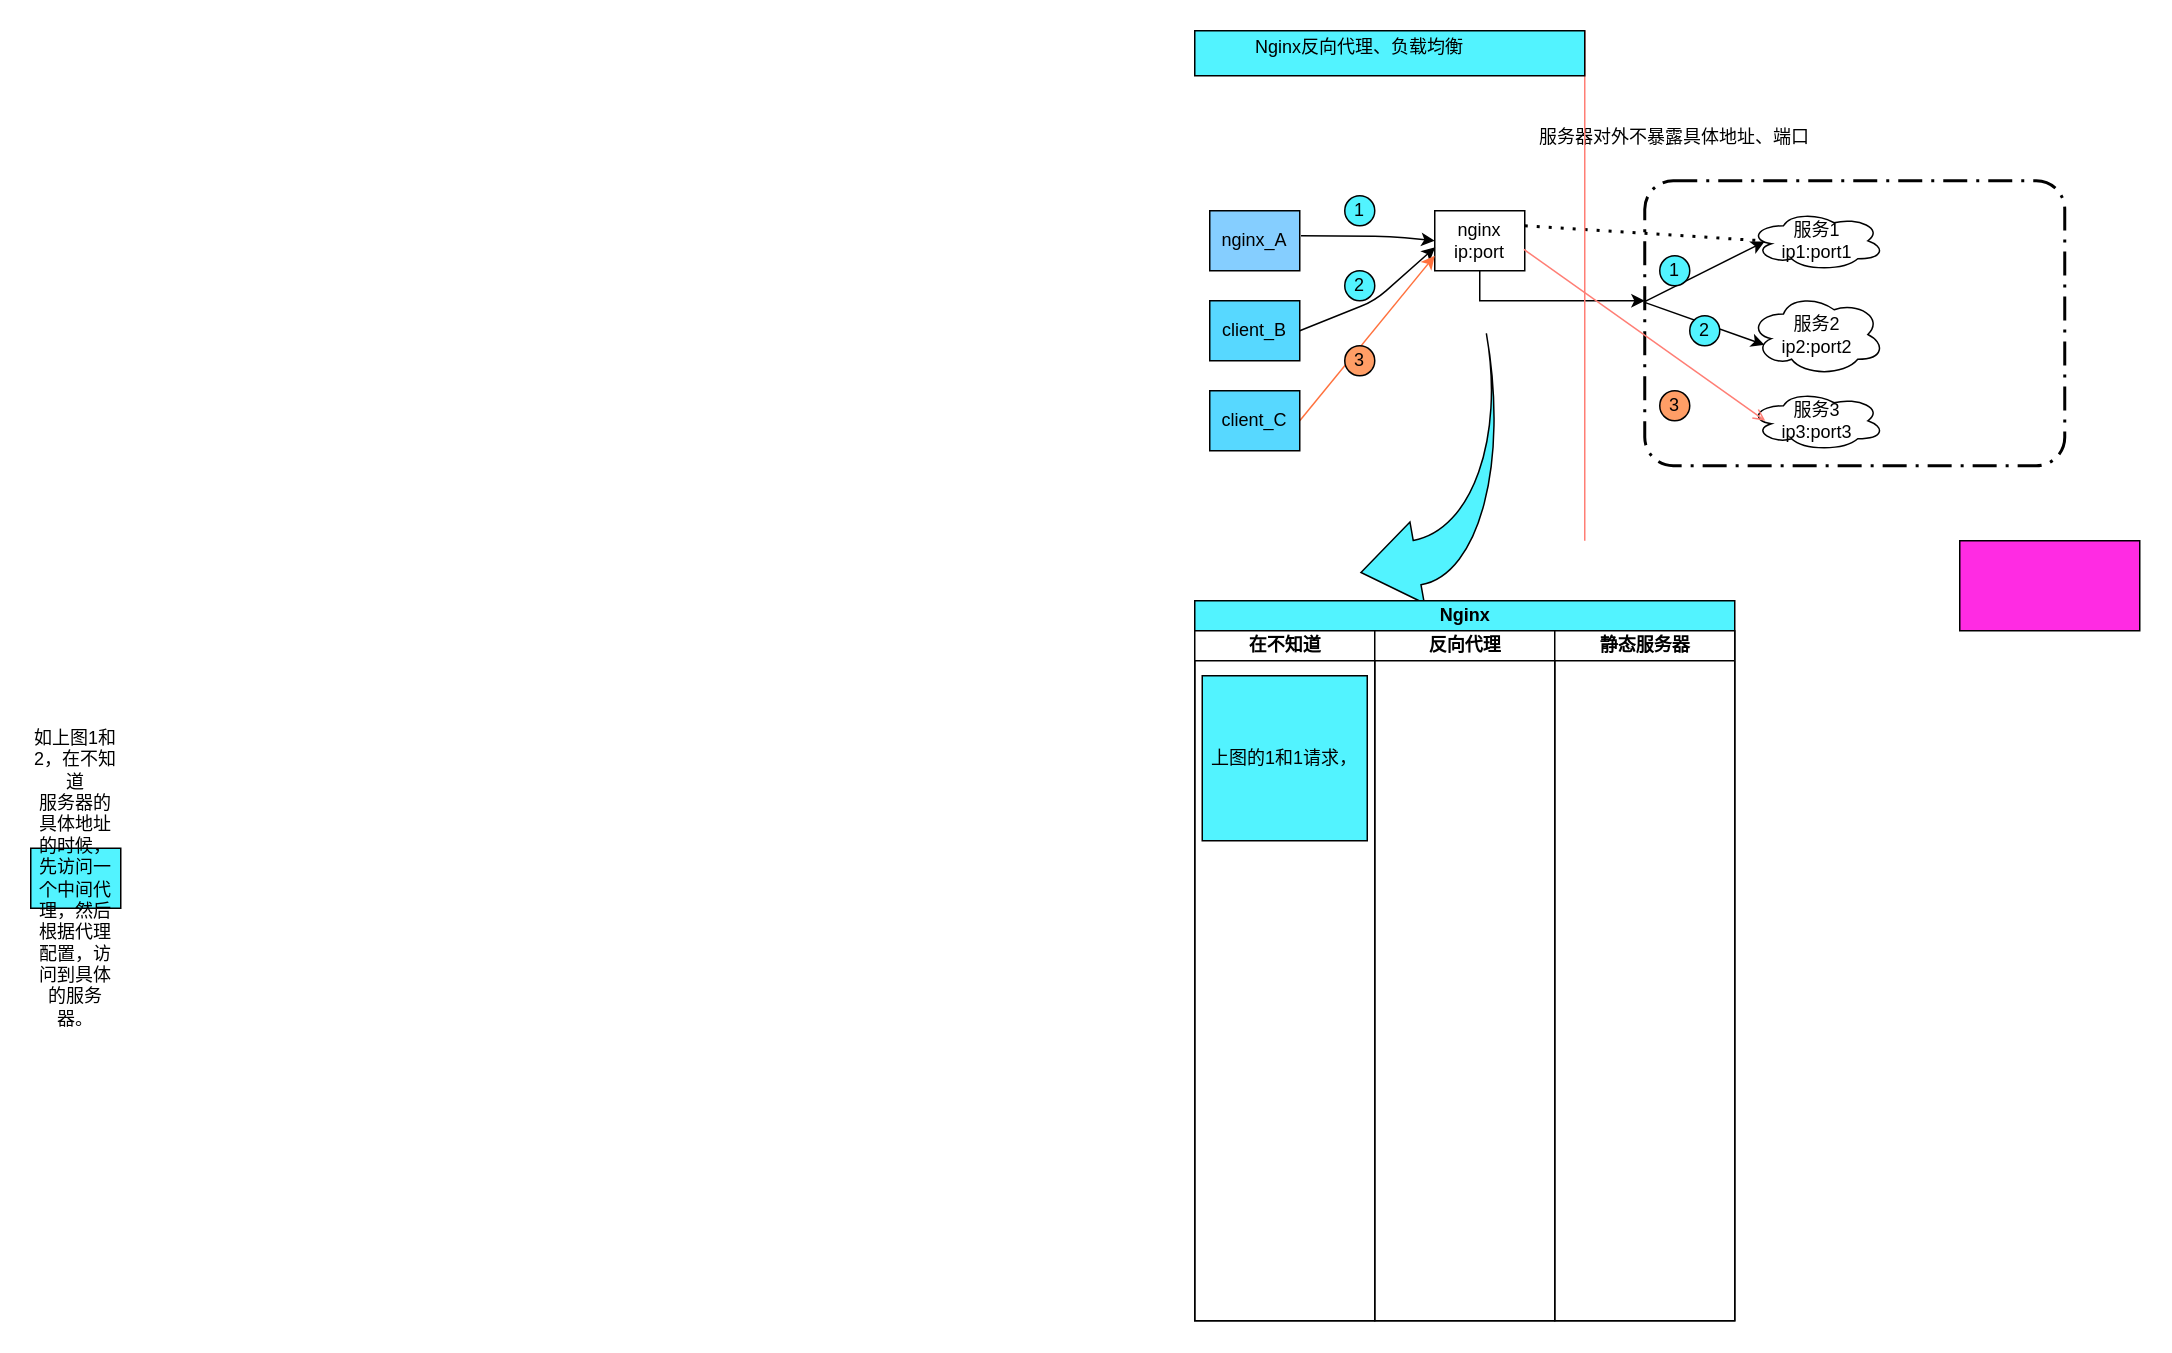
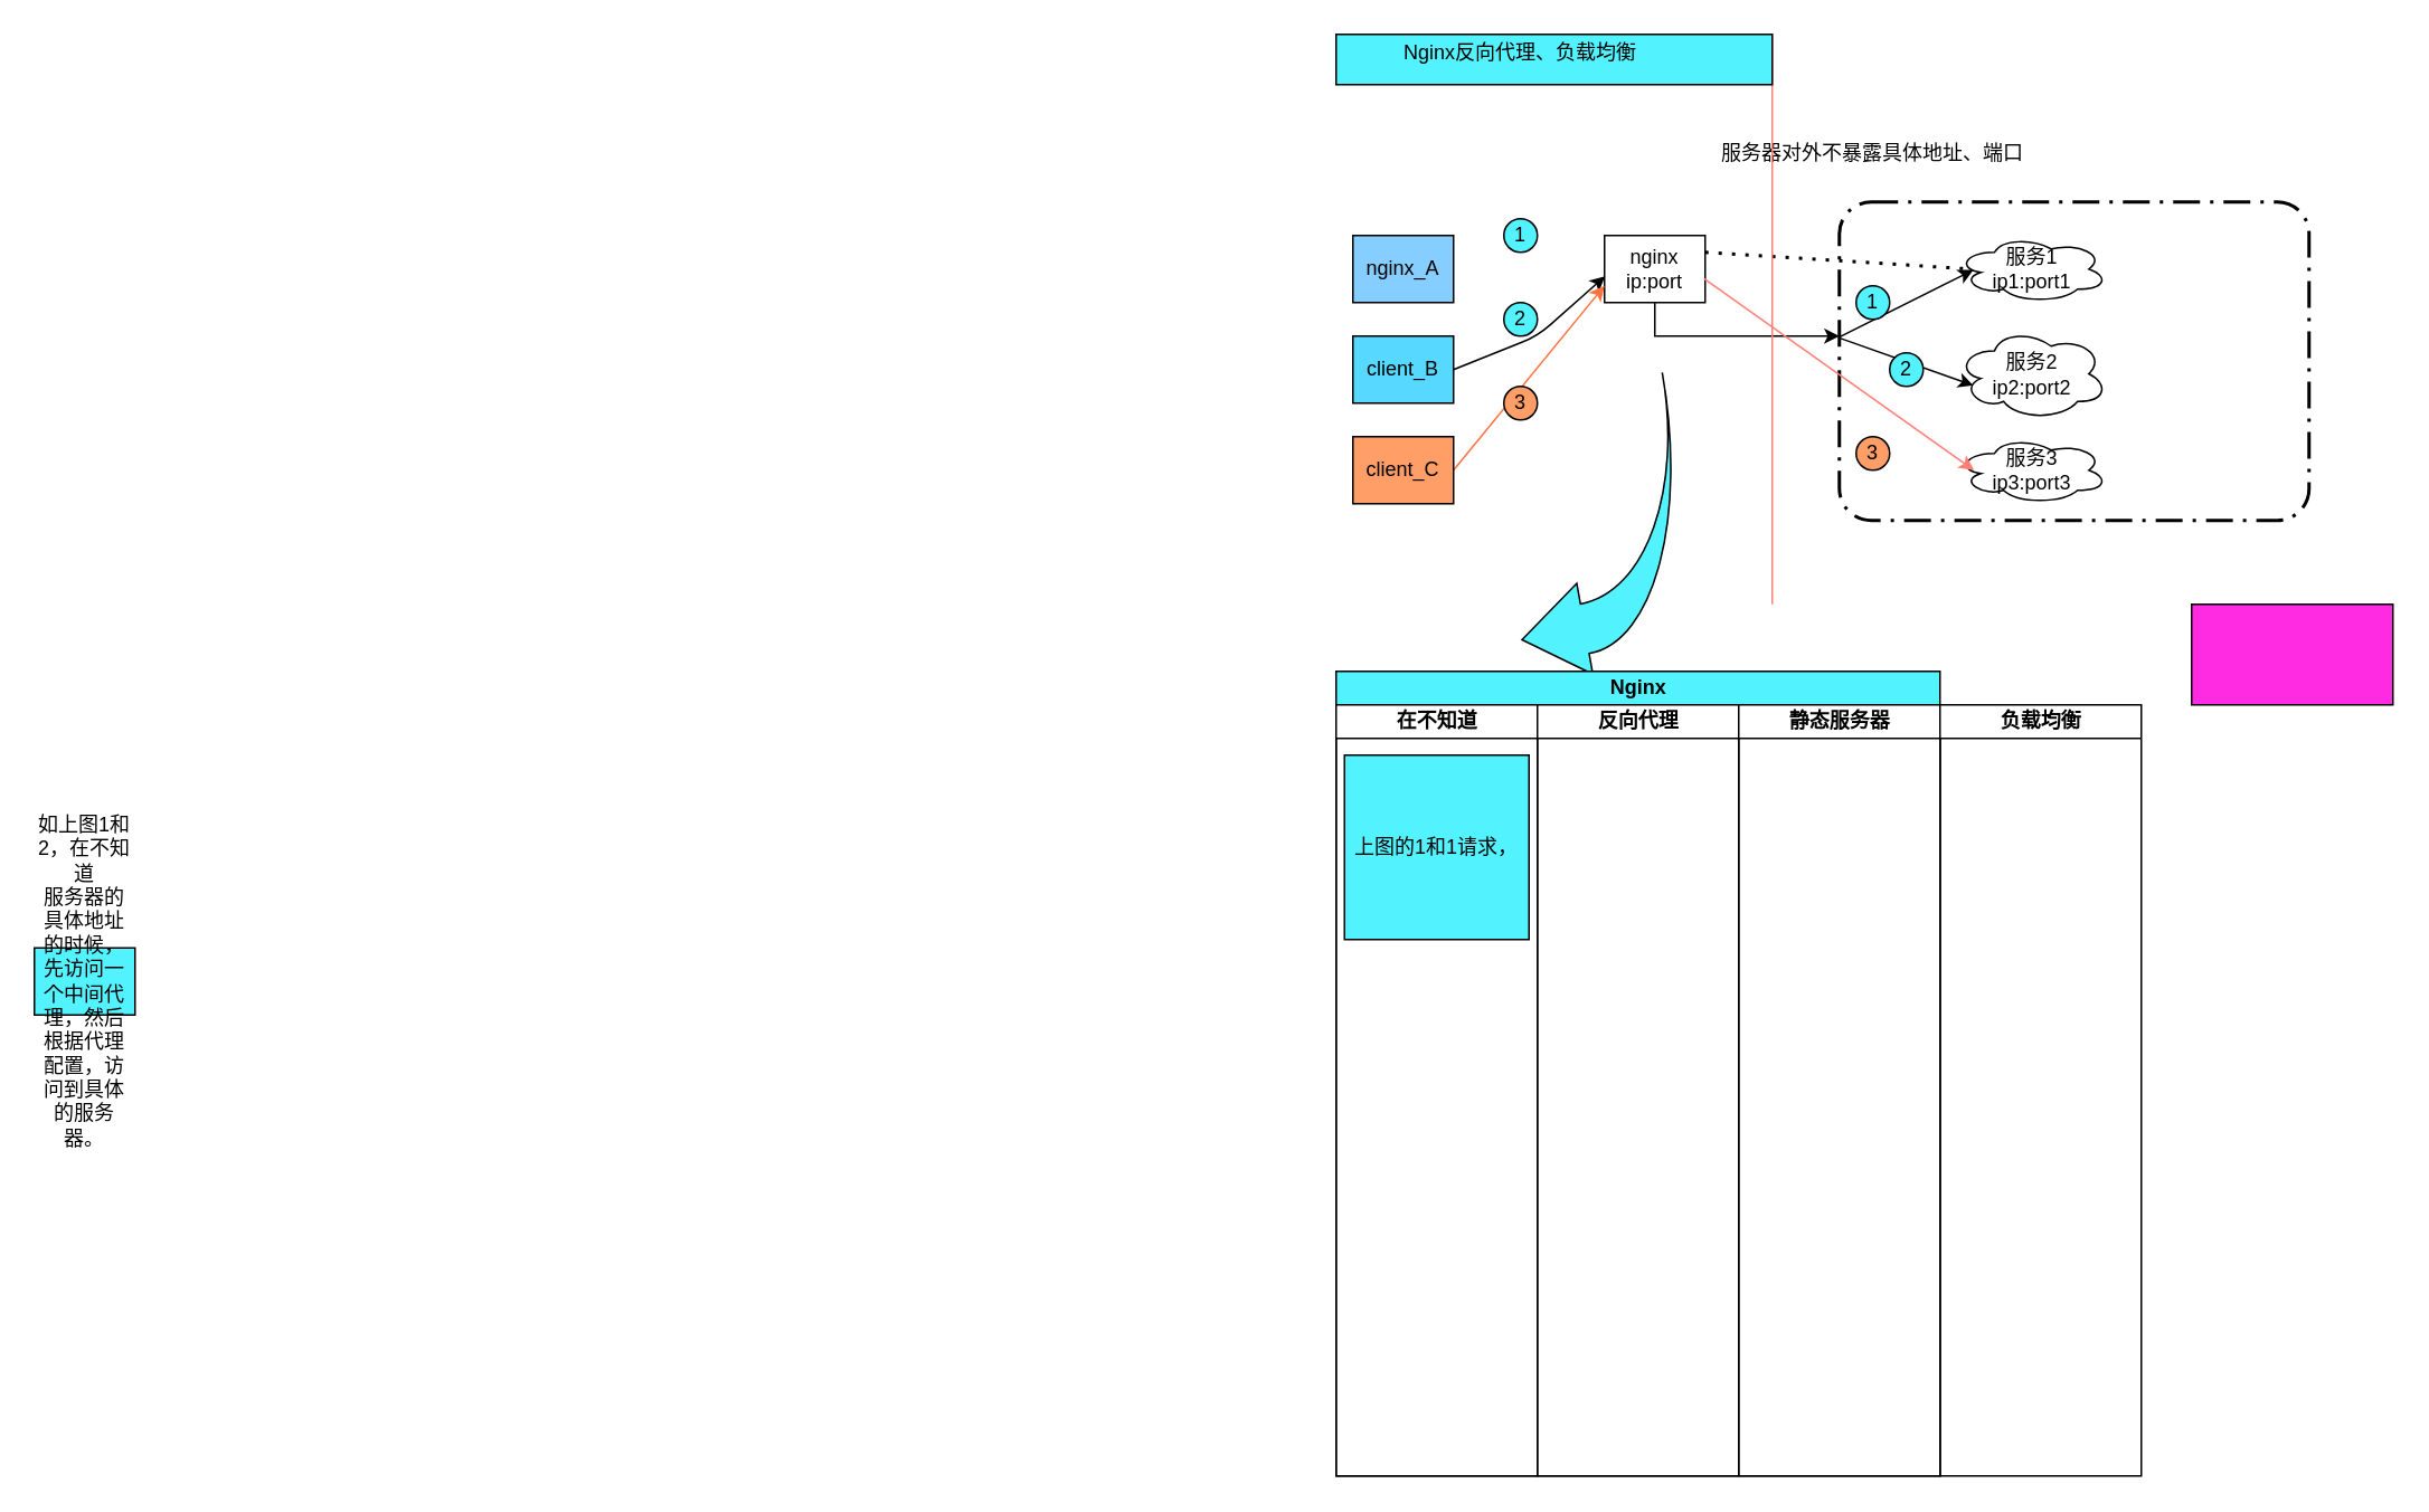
  <mxCell id="0" />
  <mxCell id="1" parent="0" />
  <mxCell id="2" value="nginx_A" style="rounded=0;whiteSpace=wrap;html=1;fillColor=#85CEFF;" vertex="1" parent="1"><mxGeometry x="806" y="140" width="60" height="40" as="geometry" /></mxCell>
  <mxCell id="3" value="" style="edgeStyle=orthogonalEdgeStyle;rounded=0;orthogonalLoop=1;jettySize=auto;html=1;" edge="1" parent="1" source="4" target="10"><mxGeometry relative="1" as="geometry"><Array as="points"><mxPoint x="1076" y="200" /><mxPoint x="1076" y="200" /></Array></mxGeometry></mxCell>
  <mxCell id="4" value="nginx&lt;br&gt;ip:port" style="rounded=0;whiteSpace=wrap;html=1;" vertex="1" parent="1"><mxGeometry x="956" y="140" width="60" height="40" as="geometry" /></mxCell>
  <mxCell id="5" value="" style="endArrow=classic;html=1;exitX=1;exitY=0.5;exitDx=0;exitDy=0;entryX=0.006;entryY=0.608;entryDx=0;entryDy=0;entryPerimeter=0;" edge="1" parent="1" target="4"><mxGeometry width="50" height="50" relative="1" as="geometry"><mxPoint x="866" y="220" as="sourcePoint" /><mxPoint x="956" y="200" as="targetPoint" /><Array as="points"><mxPoint x="916" y="200" /></Array></mxGeometry></mxCell>
  <mxCell id="6" value="client_B" style="rounded=0;whiteSpace=wrap;html=1;fillColor=#57D8FF;" vertex="1" parent="1"><mxGeometry x="806" y="200" width="60" height="40" as="geometry" /></mxCell>
  <mxCell id="7" value="" style="endArrow=classic;html=1;exitX=1;exitY=0.5;exitDx=0;exitDy=0;entryX=0;entryY=0.75;entryDx=0;entryDy=0;strokeColor=#FF713D;" edge="1" parent="1" target="4"><mxGeometry width="50" height="50" relative="1" as="geometry"><mxPoint x="866" y="280" as="sourcePoint" /><mxPoint x="936" y="250" as="targetPoint" /></mxGeometry></mxCell>
- <mxCell id="8" value="client_C" style="rounded=0;whiteSpace=wrap;html=1;fillColor=#57d8ff;" vertex="1" parent="1"><mxGeometry x="806" y="260" width="60" height="40" as="geometry" /></mxCell>
- <mxCell id="9" value="" style="endArrow=classic;html=1;entryX=0;entryY=0.5;entryDx=0;entryDy=0;exitX=1.014;exitY=0.418;exitDx=0;exitDy=0;exitPerimeter=0;" edge="1" parent="1" source="2" target="4"><mxGeometry width="50" height="50" relative="1" as="geometry"><mxPoint x="876" y="230" as="sourcePoint" /><mxPoint x="966" y="200" as="targetPoint" /><Array as="points"><mxPoint x="926" y="157" /></Array></mxGeometry></mxCell>
+ <mxCell id="8" value="client_C" style="rounded=0;whiteSpace=wrap;html=1;fillColor=#FF9E66;" vertex="1" parent="1"><mxGeometry x="806" y="260" width="60" height="40" as="geometry" /></mxCell>
  <mxCell id="10" value="" style="rounded=1;arcSize=10;dashed=1;strokeColor=#000000;fillColor=none;gradientColor=none;dashPattern=8 3 1 3;strokeWidth=2;" vertex="1" parent="1"><mxGeometry x="1096" y="120" width="280" height="190" as="geometry" /></mxCell>
  <mxCell id="11" value="服务1&lt;br&gt;ip1:port1" style="ellipse;shape=cloud;whiteSpace=wrap;html=1;" vertex="1" parent="1"><mxGeometry x="1166" y="140" width="90" height="40" as="geometry" /></mxCell>
  <mxCell id="12" value="&lt;span&gt;服务2&lt;br&gt;&lt;/span&gt;ip2:port2&lt;span&gt;&lt;br&gt;&lt;/span&gt;" style="ellipse;shape=cloud;whiteSpace=wrap;html=1;" vertex="1" parent="1"><mxGeometry x="1166" y="195" width="90" height="55" as="geometry" /></mxCell>
  <mxCell id="13" value="&lt;span&gt;服务3&lt;br&gt;&lt;/span&gt;ip3:port3&lt;span&gt;&lt;br&gt;&lt;/span&gt;" style="ellipse;shape=cloud;whiteSpace=wrap;html=1;" vertex="1" parent="1"><mxGeometry x="1166" y="260" width="90" height="40" as="geometry" /></mxCell>
  <mxCell id="14" value="服务器对外不暴露具体地址、端口" style="text;html=1;strokeColor=none;fillColor=none;align=center;verticalAlign=middle;whiteSpace=wrap;rounded=0;" vertex="1" parent="1"><mxGeometry x="1016" y="90" width="200" as="geometry" /></mxCell>
- <mxCell id="15" value="" style="endArrow=open;html=1;exitX=0.99;exitY=0.644;exitDx=0;exitDy=0;entryX=0.115;entryY=0.501;entryDx=0;entryDy=0;entryPerimeter=0;exitPerimeter=0;fillColor=#FF866E;strokeColor=#FF7E75;" edge="1" parent="1" source="4" target="13"><mxGeometry width="50" height="50" relative="1" as="geometry"><mxPoint x="866" y="330" as="sourcePoint" /><mxPoint x="936.711" y="280" as="targetPoint" /></mxGeometry></mxCell>
+ <mxCell id="15" value="" style="endArrow=classic;html=1;exitX=0.99;exitY=0.644;exitDx=0;exitDy=0;entryX=0.115;entryY=0.501;entryDx=0;entryDy=0;entryPerimeter=0;exitPerimeter=0;fillColor=#FF866E;strokeColor=#FF7E75;" edge="1" parent="1" source="4" target="13"><mxGeometry width="50" height="50" relative="1" as="geometry"><mxPoint x="866" y="330" as="sourcePoint" /><mxPoint x="936.711" y="280" as="targetPoint" /></mxGeometry></mxCell>
  <mxCell id="16" value="2" style="text;html=1;align=center;verticalAlign=middle;resizable=0;points=[];autosize=1;" vertex="1" parent="1"><mxGeometry x="896" y="180" width="20" height="20" as="geometry" /></mxCell>
  <mxCell id="17" value="3" style="text;html=1;align=center;verticalAlign=middle;resizable=0;points=[];autosize=1;" vertex="1" parent="1"><mxGeometry x="896" y="230" width="20" height="20" as="geometry" /></mxCell>
  <mxCell id="18" value="" style="endArrow=classic;html=1;exitX=0;exitY=0.424;exitDx=0;exitDy=0;exitPerimeter=0;entryX=0.11;entryY=0.513;entryDx=0;entryDy=0;entryPerimeter=0;" edge="1" parent="1" source="10" target="11"><mxGeometry width="50" height="50" relative="1" as="geometry"><mxPoint x="1106" y="200" as="sourcePoint" /><mxPoint x="1156" y="150" as="targetPoint" /></mxGeometry></mxCell>
  <mxCell id="19" value="" style="endArrow=none;dashed=1;html=1;dashPattern=1 3;strokeWidth=2;fillColor=#FF866E;exitX=1;exitY=0.25;exitDx=0;exitDy=0;" edge="1" parent="1" source="4"><mxGeometry width="50" height="50" relative="1" as="geometry"><mxPoint x="1116" y="190" as="sourcePoint" /><mxPoint x="1174" y="160" as="targetPoint" /></mxGeometry></mxCell>
  <mxCell id="20" value="3" style="ellipse;whiteSpace=wrap;html=1;aspect=fixed;fillColor=#FF9E66;" vertex="1" parent="1"><mxGeometry x="896" y="230" width="20" height="20" as="geometry" /></mxCell>
  <mxCell id="21" value="3" style="ellipse;whiteSpace=wrap;html=1;aspect=fixed;fillColor=#FF9E66;" vertex="1" parent="1"><mxGeometry x="1106" y="260" width="20" height="20" as="geometry" /></mxCell>
  <mxCell id="22" value="1" style="ellipse;whiteSpace=wrap;html=1;aspect=fixed;fillColor=#52F3FF;" vertex="1" parent="1"><mxGeometry x="896" y="130" width="20" height="20" as="geometry" /></mxCell>
  <mxCell id="23" value="2" style="ellipse;whiteSpace=wrap;html=1;aspect=fixed;fillColor=#52F3FF;" vertex="1" parent="1"><mxGeometry x="896" y="180" width="20" height="20" as="geometry" /></mxCell>
  <mxCell id="24" value="1" style="ellipse;whiteSpace=wrap;html=1;aspect=fixed;fillColor=#52F3FF;" vertex="1" parent="1"><mxGeometry x="1106" y="170" width="20" height="20" as="geometry" /></mxCell>
  <mxCell id="25" value="" style="endArrow=classic;html=1;exitX=-0.002;exitY=0.426;exitDx=0;exitDy=0;exitPerimeter=0;entryX=0.11;entryY=0.626;entryDx=0;entryDy=0;entryPerimeter=0;" edge="1" parent="1" source="10" target="12"><mxGeometry width="50" height="50" relative="1" as="geometry"><mxPoint x="1106" y="210.56" as="sourcePoint" /><mxPoint x="1185.9" y="170.52" as="targetPoint" /></mxGeometry></mxCell>
  <mxCell id="26" value="2" style="ellipse;whiteSpace=wrap;html=1;aspect=fixed;fillColor=#52F3FF;" vertex="1" parent="1"><mxGeometry x="1126" y="210" width="20" height="20" as="geometry" /></mxCell>
  <mxCell id="27" value="" style="endArrow=none;html=1;strokeColor=#FF7E75;fillColor=#FF866E;" edge="1" parent="1"><mxGeometry width="50" height="50" relative="1" as="geometry"><mxPoint x="1056" y="360" as="sourcePoint" /><mxPoint x="1056" as="targetPoint" y="20" /></mxGeometry></mxCell>
  <mxCell id="28" value="" style="rounded=0;whiteSpace=wrap;html=1;fillColor=#52F3FF;" vertex="1" parent="1"><mxGeometry width="260" height="30" as="geometry" x="796" y="20" /></mxCell>
  <mxCell id="29" value="Nginx反向代理、负载均衡" style="text;html=1;strokeColor=none;fillColor=none;align=center;verticalAlign=middle;whiteSpace=wrap;rounded=0;" vertex="1" parent="1"><mxGeometry x="806" y="30" width="200" as="geometry" /></mxCell>
  <mxCell id="30" value="" style="html=1;shadow=0;dashed=0;align=center;verticalAlign=middle;shape=mxgraph.arrows2.jumpInArrow;dy=15;dx=38;arrowHead=55;fillColor=#52F3FF;rotation=-190;" vertex="1" parent="1"><mxGeometry x="896" y="230" width="110" height="170" as="geometry" /></mxCell>
  <mxCell id="31" value="Nginx" style="swimlane;html=1;childLayout=stackLayout;resizeParent=1;resizeParentMax=0;startSize=20;fillColor=#52F3FF;" vertex="1" parent="1"><mxGeometry y="400" width="360" height="480" as="geometry" x="796" /></mxCell>
  <mxCell id="32" value="&lt;span style=&quot;background-color: rgb(255 , 255 , 255)&quot;&gt;在不知道&lt;/span&gt;" style="swimlane;html=1;startSize=20;" vertex="1" parent="31"><mxGeometry y="20" width="120" height="460" as="geometry"><mxRectangle y="20" width="30" height="460" as="alternateBounds" /></mxGeometry></mxCell>
  <mxCell id="33" value="&lt;span&gt;如上图1和2，在不知道&lt;/span&gt;&lt;br&gt;&lt;span&gt;服务器的具体地址的时候，&lt;/span&gt;&lt;br&gt;&lt;span&gt;先访问一个中间代理，然后&lt;/span&gt;&lt;br&gt;&lt;span&gt;根据代理配置，访问到具体的服务器。&lt;/span&gt;" style="rounded=0;whiteSpace=wrap;html=1;fillColor=#52F3FF;" vertex="1" parent="32"><mxGeometry x="-776" y="145" width="60" height="40" as="geometry" /></mxCell>
  <mxCell id="34" value="上图的1和1请求，" style="whiteSpace=wrap;html=1;aspect=fixed;fillColor=#52F3FF;" vertex="1" parent="32"><mxGeometry x="5" y="30" width="110" height="110" as="geometry" /></mxCell>
  <mxCell id="35" value="&lt;span style=&quot;background-color: rgb(255 , 255 , 255)&quot;&gt;反向代理&lt;/span&gt;" style="swimlane;html=1;startSize=20;" vertex="1" parent="31"><mxGeometry x="120" y="20" width="120" height="460" as="geometry"><mxRectangle x="120" y="20" width="30" height="460" as="alternateBounds" /></mxGeometry></mxCell>
  <mxCell id="36" value="&lt;span style=&quot;background-color: rgb(255 , 255 , 255)&quot;&gt;静态服务器&lt;/span&gt;" style="swimlane;html=1;startSize=20;" vertex="1" parent="31"><mxGeometry x="240" y="20" width="120" height="460" as="geometry"><mxRectangle x="240" y="20" width="30" height="460" as="alternateBounds" /></mxGeometry></mxCell>
+ <mxCell id="37" value="&lt;span style=&quot;background-color: rgb(255 , 255 , 255)&quot;&gt;负载均衡&lt;/span&gt;" style="swimlane;html=1;startSize=20;" vertex="1" parent="1"><mxGeometry x="1156" y="420" width="120" height="460" as="geometry"><mxRectangle x="360" y="400" width="80" height="20" as="alternateBounds" /></mxGeometry></mxCell>
  <mxCell id="38" value="" style="rounded=0;whiteSpace=wrap;html=1;fillColor=#FF2BE3;" vertex="1" parent="1"><mxGeometry x="1306" y="360" width="120" height="60" as="geometry" /></mxCell>
